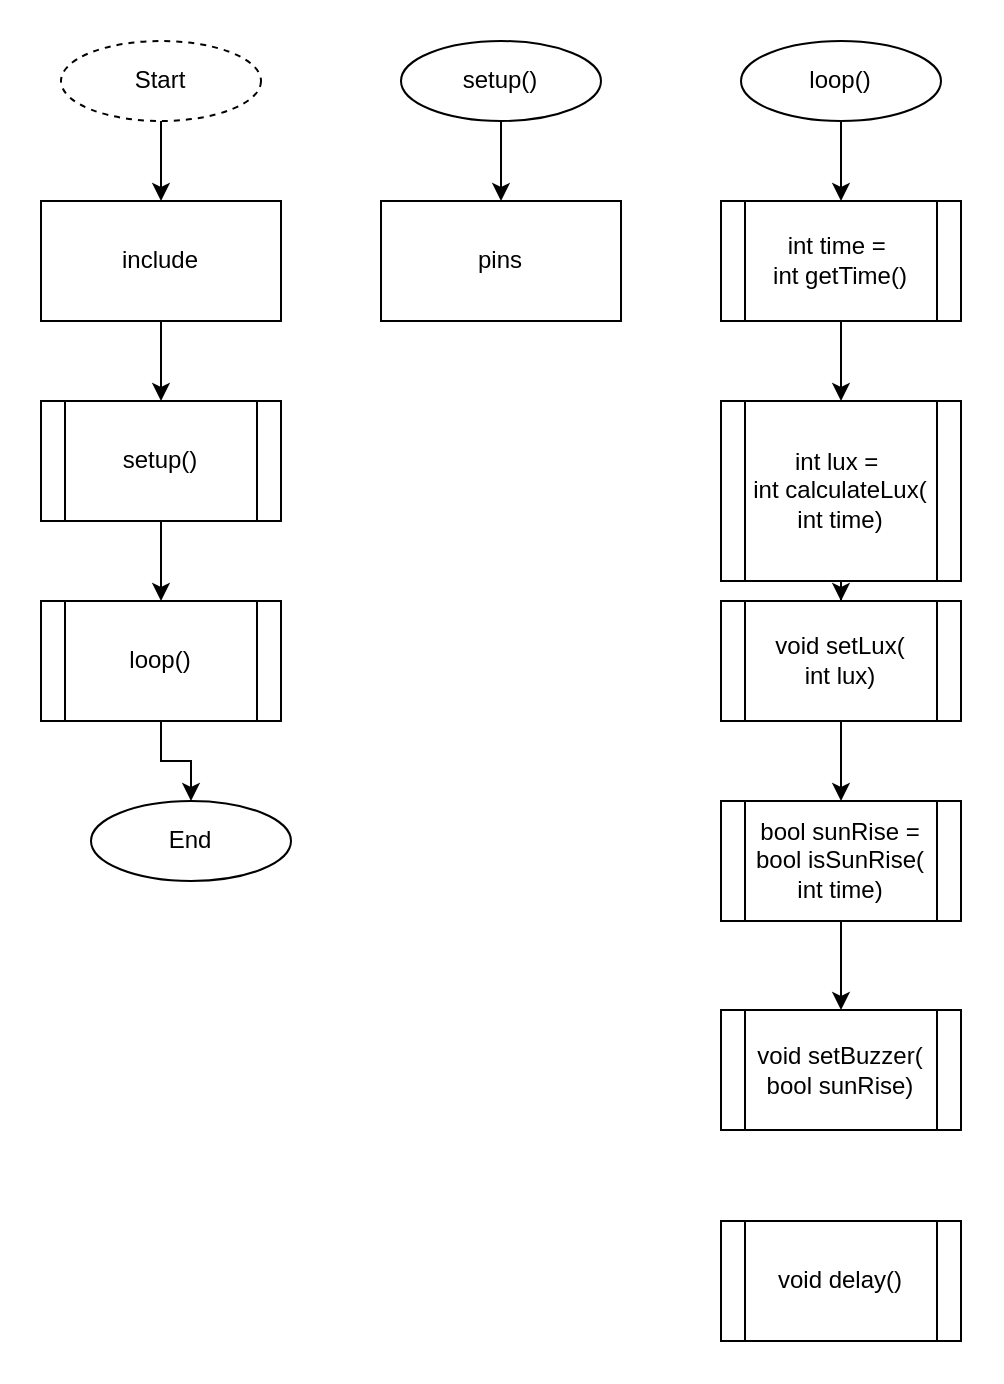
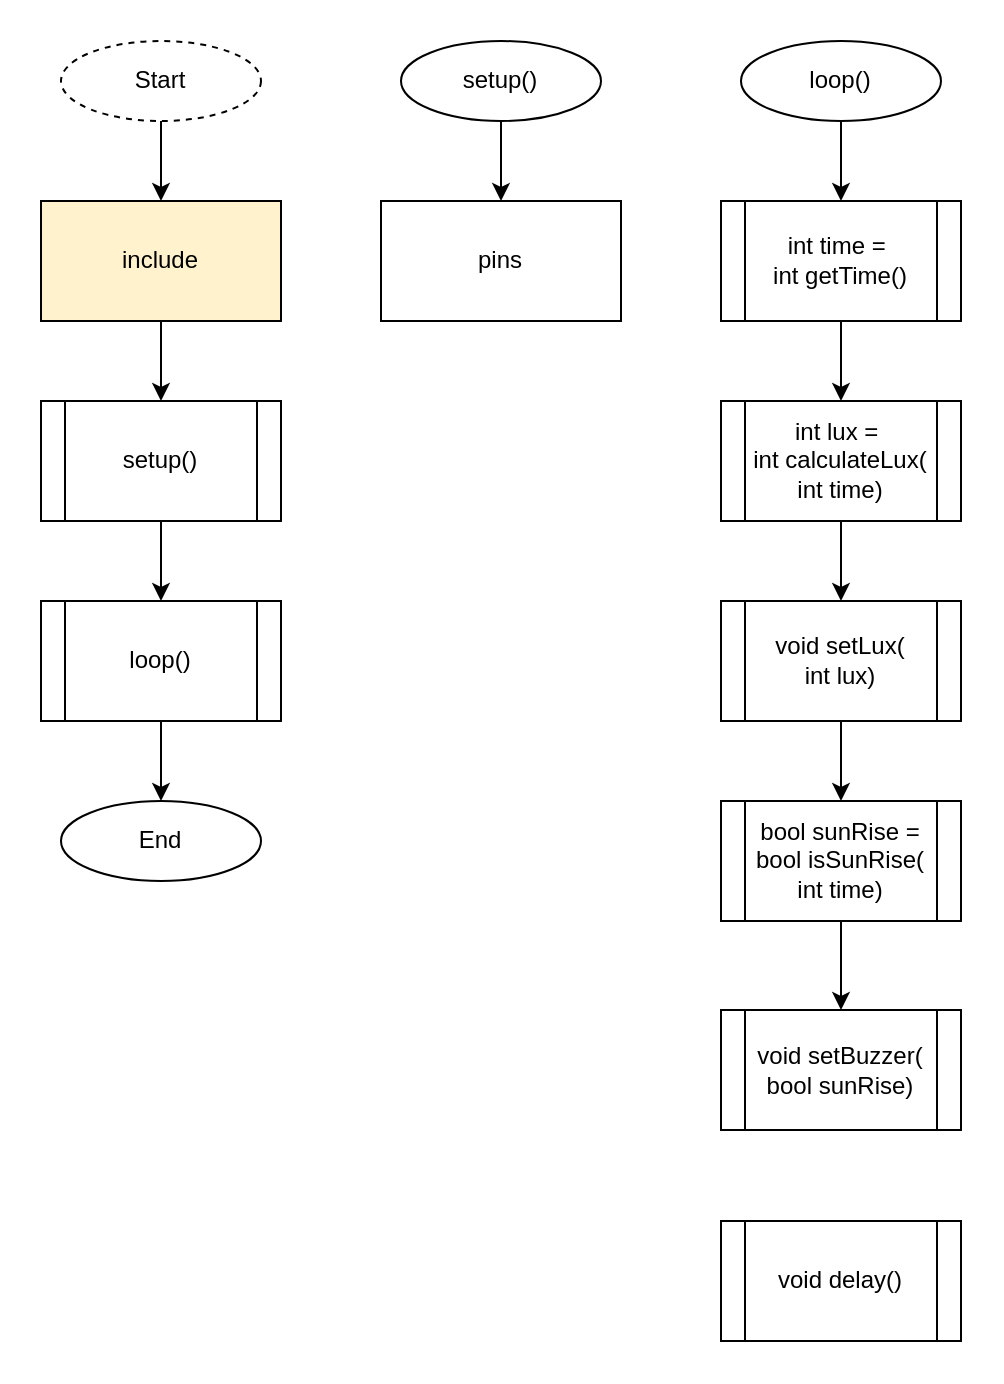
  <mxCell id="0" />
  <mxCell id="1" parent="0" />
  <mxCell id="2" style="edgeStyle=orthogonalEdgeStyle;rounded=0;orthogonalLoop=1;jettySize=auto;html=1;entryX=0.5;entryY=0;entryDx=0;entryDy=0;" edge="1" parent="1" source="3" target="24"><mxGeometry relative="1" as="geometry" /></mxCell>
  <mxCell id="3" value="Start" style="ellipse;whiteSpace=wrap;html=1;dashed=1;" parent="1" vertex="1"><mxGeometry x="30" y="20" width="100" height="40" as="geometry" /></mxCell>
  <mxCell id="4" style="edgeStyle=orthogonalEdgeStyle;rounded=0;orthogonalLoop=1;jettySize=auto;html=1;entryX=0.5;entryY=0;entryDx=0;entryDy=0;" parent="1" source="5" target="7" edge="1"><mxGeometry relative="1" as="geometry" /></mxCell>
  <mxCell id="5" value="int time =&amp;nbsp;&lt;div&gt;int getTime()&lt;br&gt;&lt;/div&gt;" style="shape=process;whiteSpace=wrap;html=1;backgroundOutline=1;" parent="1" vertex="1"><mxGeometry x="360" y="100" width="120" height="60" as="geometry" /></mxCell>
  <mxCell id="6" style="edgeStyle=orthogonalEdgeStyle;rounded=0;orthogonalLoop=1;jettySize=auto;html=1;entryX=0.5;entryY=0;entryDx=0;entryDy=0;" parent="1" source="7" target="18" edge="1"><mxGeometry relative="1" as="geometry" /></mxCell>
- <mxCell id="7" value="&lt;div&gt;int lux =&amp;nbsp;&lt;/div&gt;&lt;div&gt;int calculateLux(&lt;/div&gt;&lt;div&gt;int time)&lt;/div&gt;" style="shape=process;whiteSpace=wrap;html=1;backgroundOutline=1;" parent="1" vertex="1"><mxGeometry x="360" y="200" width="120" height="90" as="geometry" /></mxCell>
+ <mxCell id="7" value="&lt;div&gt;int lux =&amp;nbsp;&lt;/div&gt;&lt;div&gt;int calculateLux(&lt;/div&gt;&lt;div&gt;int time)&lt;/div&gt;" style="shape=process;whiteSpace=wrap;html=1;backgroundOutline=1;" parent="1" vertex="1"><mxGeometry x="360" y="200" width="120" height="60" as="geometry" /></mxCell>
  <mxCell id="8" style="edgeStyle=orthogonalEdgeStyle;rounded=0;orthogonalLoop=1;jettySize=auto;html=1;entryX=0.5;entryY=0;entryDx=0;entryDy=0;" parent="1" source="9" target="11" edge="1"><mxGeometry relative="1" as="geometry" /></mxCell>
  <mxCell id="9" value="setup()" style="shape=process;whiteSpace=wrap;html=1;backgroundOutline=1;" parent="1" vertex="1"><mxGeometry x="20" y="200" width="120" height="60" as="geometry" /></mxCell>
  <mxCell id="10" style="edgeStyle=orthogonalEdgeStyle;rounded=0;orthogonalLoop=1;jettySize=auto;html=1;entryX=0.5;entryY=0;entryDx=0;entryDy=0;" parent="1" source="11" target="16" edge="1"><mxGeometry relative="1" as="geometry" /></mxCell>
  <mxCell id="11" value="loop()" style="shape=process;whiteSpace=wrap;html=1;backgroundOutline=1;" parent="1" vertex="1"><mxGeometry x="20" y="300" width="120" height="60" as="geometry" /></mxCell>
  <mxCell id="12" style="edgeStyle=orthogonalEdgeStyle;rounded=0;orthogonalLoop=1;jettySize=auto;html=1;entryX=0.5;entryY=0;entryDx=0;entryDy=0;" parent="1" source="13" target="25" edge="1"><mxGeometry relative="1" as="geometry"><mxPoint x="300" y="70" as="targetPoint" /></mxGeometry></mxCell>
  <mxCell id="13" value="setup()" style="ellipse;whiteSpace=wrap;html=1;" parent="1" vertex="1"><mxGeometry x="200" y="20" width="100" height="40" as="geometry" /></mxCell>
  <mxCell id="14" style="edgeStyle=orthogonalEdgeStyle;rounded=0;orthogonalLoop=1;jettySize=auto;html=1;entryX=0.5;entryY=0;entryDx=0;entryDy=0;" parent="1" source="15" target="5" edge="1"><mxGeometry relative="1" as="geometry" /></mxCell>
  <mxCell id="15" value="loop()" style="ellipse;whiteSpace=wrap;html=1;" parent="1" vertex="1"><mxGeometry x="370" y="20" width="100" height="40" as="geometry" /></mxCell>
- <mxCell id="16" value="End" style="ellipse;whiteSpace=wrap;html=1;" parent="1" vertex="1"><mxGeometry x="45" y="400" width="100" height="40" as="geometry" /></mxCell>
+ <mxCell id="16" value="End" style="ellipse;whiteSpace=wrap;html=1;" parent="1" vertex="1"><mxGeometry x="30" y="400" width="100" height="40" as="geometry" /></mxCell>
  <mxCell id="17" style="edgeStyle=orthogonalEdgeStyle;rounded=0;orthogonalLoop=1;jettySize=auto;html=1;entryX=0.5;entryY=0;entryDx=0;entryDy=0;" parent="1" source="18" target="20" edge="1"><mxGeometry relative="1" as="geometry" /></mxCell>
  <mxCell id="18" value="void setLux(&lt;div&gt;int lux)&lt;/div&gt;" style="shape=process;whiteSpace=wrap;html=1;backgroundOutline=1;" parent="1" vertex="1"><mxGeometry x="360" y="300" width="120" height="60" as="geometry" /></mxCell>
  <mxCell id="19" style="edgeStyle=orthogonalEdgeStyle;rounded=0;orthogonalLoop=1;jettySize=auto;html=1;entryX=0.5;entryY=0;entryDx=0;entryDy=0;" parent="1" source="20" target="21" edge="1"><mxGeometry relative="1" as="geometry" /></mxCell>
  <mxCell id="20" value="&lt;div&gt;bool sunRise = bool isSunRise(&lt;/div&gt;&lt;div&gt;int time)&lt;/div&gt;" style="shape=process;whiteSpace=wrap;html=1;backgroundOutline=1;" parent="1" vertex="1"><mxGeometry x="360" y="400" width="120" height="60" as="geometry" /></mxCell>
  <mxCell id="21" value="&lt;div&gt;void setBuzzer(&lt;/div&gt;&lt;div&gt;bool sunRise)&lt;/div&gt;" style="shape=process;whiteSpace=wrap;html=1;backgroundOutline=1;" parent="1" vertex="1"><mxGeometry x="360" y="504.5" width="120" height="60" as="geometry" /></mxCell>
  <mxCell id="22" value="void delay()" style="shape=process;whiteSpace=wrap;html=1;backgroundOutline=1;" parent="1" vertex="1"><mxGeometry x="360" y="610" width="120" height="60" as="geometry" /></mxCell>
  <mxCell id="23" style="edgeStyle=orthogonalEdgeStyle;rounded=0;orthogonalLoop=1;jettySize=auto;html=1;entryX=0.5;entryY=0;entryDx=0;entryDy=0;" edge="1" parent="1" source="24" target="9"><mxGeometry relative="1" as="geometry" /></mxCell>
- <mxCell id="24" value="&lt;div&gt;include&lt;/div&gt;" style="rounded=0;whiteSpace=wrap;html=1;" vertex="1" parent="1"><mxGeometry x="20" y="100" width="120" height="60" as="geometry" /></mxCell>
+ <mxCell id="24" value="&lt;div&gt;include&lt;/div&gt;" style="rounded=0;whiteSpace=wrap;html=1;fillColor=#fff2cc;" vertex="1" parent="1"><mxGeometry x="20" y="100" width="120" height="60" as="geometry" /></mxCell>
  <mxCell id="25" value="pins" style="rounded=0;whiteSpace=wrap;html=1;" vertex="1" parent="1"><mxGeometry x="190" y="100" width="120" height="60" as="geometry" /></mxCell>
